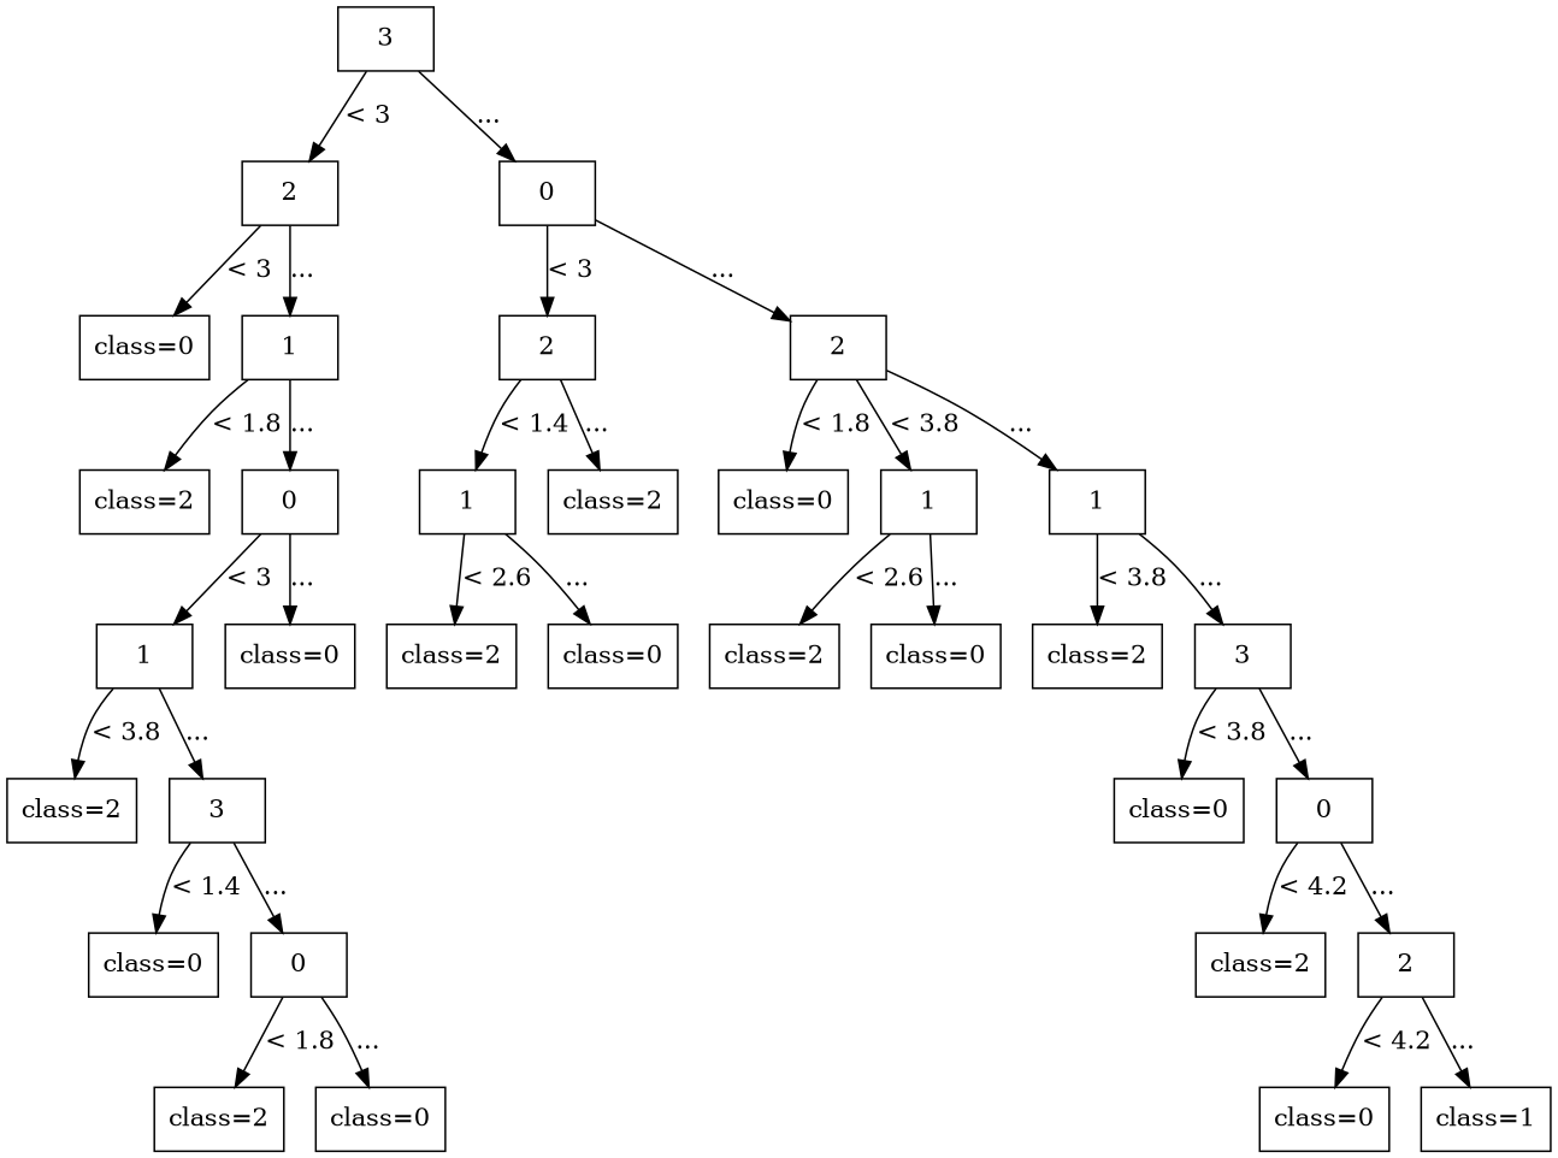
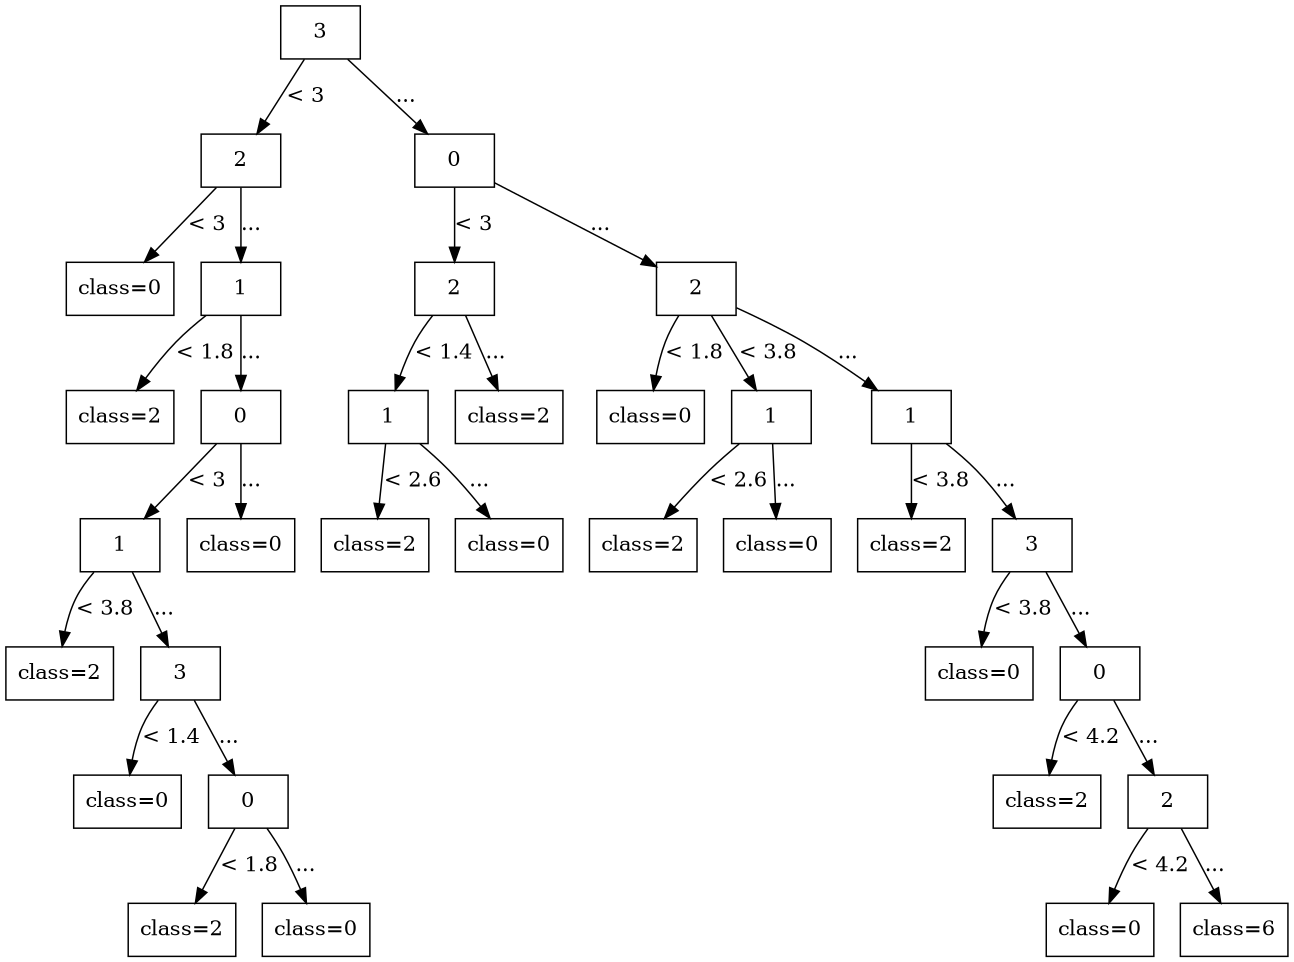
  digraph {
    node [shape=box]
    n1 [label=3]
    n2 [label=2]
    n3 [label=0]
    n4 [label="class=0"]
    n5 [label=1]
    n6 [label=2]
    n7 [label=2]
    n8 [label="class=2"]
    n9 [label=0]
    n10 [label=1]
    n11 [label="class=2"]
    n12 [label="class=0"]
    n13 [label=1]
    n14 [label=1]
    n15 [label=1]
    n16 [label="class=0"]
    n17 [label="class=2"]
    n18 [label="class=0"]
    n19 [label="class=2"]
    n20 [label="class=0"]
    n21 [label="class=2"]
    n22 [label=3]
    n23 [label="class=2"]
    n24 [label=3]
    n25 [label="class=0"]
    n26 [label=0]
    n27 [label="class=0"]
    n28 [label=0]
    n29 [label="class=2"]
    n30 [label=2]
    n31 [label="class=2"]
    n32 [label="class=0"]
    n33 [label="class=0"]
-   n34 [label="class=1"]
+   n34 [label="class=6"]
    n1 -> n2 [label="< 3"]
    n1 -> n3 [label="..."]
    n2 -> n4 [label="< 3"]
    n2 -> n5 [label="..."]
    n3 -> n6 [label="< 3"]
    n3 -> n7 [label="..."]
    n5 -> n8 [label="< 1.8"]
    n5 -> n9 [label="..."]
    n6 -> n10 [label="< 1.4"]
    n6 -> n11 [label="..."]
    n7 -> n12 [label="< 1.8"]
    n7 -> n13 [label="< 3.8"]
    n7 -> n14 [label="..."]
    n9 -> n15 [label="< 3"]
    n9 -> n16 [label="..."]
    n10 -> n17 [label="< 2.6"]
    n10 -> n18 [label="..."]
    n13 -> n19 [label="< 2.6"]
    n13 -> n20 [label="..."]
    n14 -> n21 [label="< 3.8"]
    n14 -> n22 [label="..."]
    n15 -> n23 [label="< 3.8"]
    n15 -> n24 [label="..."]
    n22 -> n25 [label="< 3.8"]
    n22 -> n26 [label="..."]
    n24 -> n27 [label="< 1.4"]
    n24 -> n28 [label="..."]
    n26 -> n29 [label="< 4.2"]
    n26 -> n30 [label="..."]
    n28 -> n31 [label="< 1.8"]
    n28 -> n32 [label="..."]
    n30 -> n33 [label="< 4.2"]
    n30 -> n34 [label="..."]
  }
